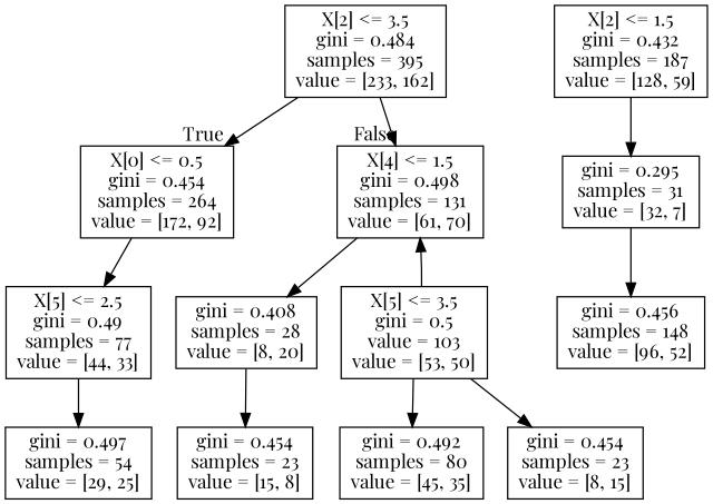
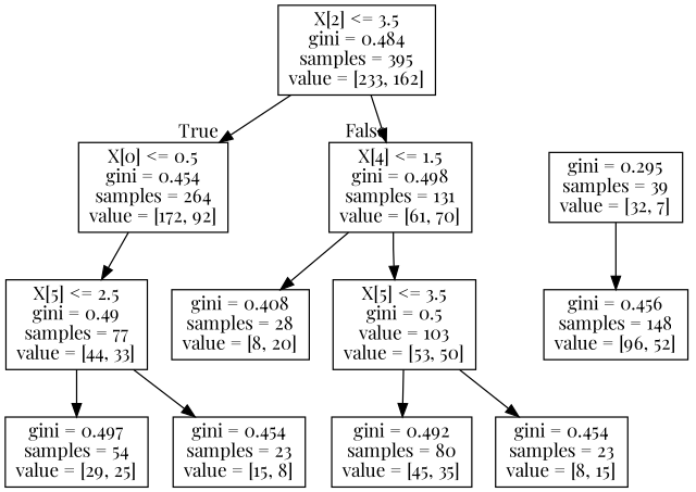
  digraph {
    fontname="Playfair Display"
    node [fontname="Playfair Display" shape=box]
    edge [fontname="Playfair Display"]
    n1 [label="X[2] <= 3.5\ngini = 0.484\nsamples = 395\nvalue = [233, 162]"]
    n2 [label="X[0] <= 0.5\ngini = 0.454\nsamples = 264\nvalue = [172, 92]"]
    n3 [label="X[4] <= 1.5\ngini = 0.498\nsamples = 131\nvalue = [61, 70]"]
    n4 [label="X[5] <= 2.5\ngini = 0.49\nsamples = 77\nvalue = [44, 33]"]
    n5 [label="gini = 0.408\nsamples = 28\nvalue = [8, 20]"]
    n6 [label="X[5] <= 3.5\ngini = 0.5\nvalue = 103\nvalue = [53, 50]"]
-   n7 [label="X[2] <= 1.5\ngini = 0.432\nsamples = 187\nvalue = [128, 59]"]
-   n8 [label="gini = 0.295\nsamples = 31\nvalue = [32, 7]"]
+   n8 [label="gini = 0.295\nsamples = 39\nvalue = [32, 7]"]
    n9 [label="gini = 0.497\nsamples = 54\nvalue = [29, 25]"]
    n10 [label="gini = 0.454\nsamples = 23\nvalue = [15, 8]"]
    n11 [label="gini = 0.456\nsamples = 148\nvalue = [96, 52]"]
    n12 [label="gini = 0.492\nsamples = 80\nvalue = [45, 35]"]
    n13 [label="gini = 0.454\nsamples = 23\nvalue = [8, 15]"]
    n1 -> n2 [headlabel=True labelangle=45 labeldistance=2.5]
    n1 -> n3 [headlabel=False labelangle=-45 labeldistance=2.5]
    n2 -> n4
    n3 -> n5
-   n6 -> n3
+   n3 -> n6
    n4 -> n9
-   n5 -> n10
+   n4 -> n10
    n6 -> n12
    n6 -> n13
-   n7 -> n8
    n8 -> n11
  }
